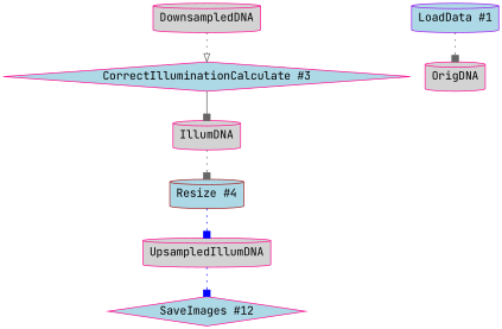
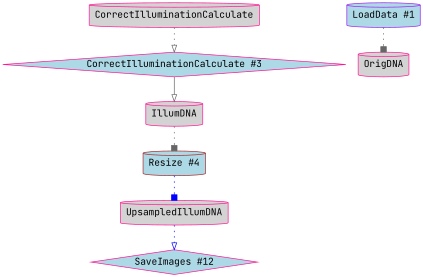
  strict digraph {
    fontname="JetBrains Mono"
    node [color=deeppink fillcolor=lightblue fontname="JetBrains Mono" shape=cylinder style=filled type=module]
    edge [arrowhead=box color=gray40 fontname="JetBrains Mono" style=dotted type=image_output]
    n1 [enabled=True label="CorrectIlluminationCalculate #3" module_name=CorrectIlluminationCalculate module_num=3 original_num=3 shape=diamond stable_id=CorrectIlluminationCalculate_e3750f2a]
    n2 [fillcolor=lightgray label=IllumDNA type=image]
    n3 [color=brown enabled=True label="Resize #4" module_name=Resize module_num=4 original_num=4 stable_id=Resize_a3b11500]
    n4 [color=purple enabled=True label="LoadData #1" module_name=LoadData module_num=1 original_num=1 stable_id=LoadData_cbe5cfdf]
    n5 [fillcolor=lightgray label=OrigDNA type=image]
-   n6 [fillcolor=lightgray label=DownsampledDNA type=image]
+   n6 [fillcolor=lightgray label=CorrectIlluminationCalculate type=image]
    n7 [fillcolor=lightgray label=UpsampledIllumDNA type=image]
    n8 [enabled=True label="SaveImages #12" module_name=SaveImages module_num=12 original_num=12 shape=diamond stable_id=SaveImages_4cf7a938]
-   n1 -> n2 [style=solid]
+   n1 -> n2 [arrowhead=onormal style=solid]
    n2 -> n3 [type=image_input]
    n3 -> n7 [color=blue]
    n4 -> n5
    n6 -> n1 [arrowhead=onormal type=image_input]
-   n7 -> n8 [color=blue type=image_input]
+   n7 -> n8 [arrowhead=onormal color=blue type=image_input]
  }
